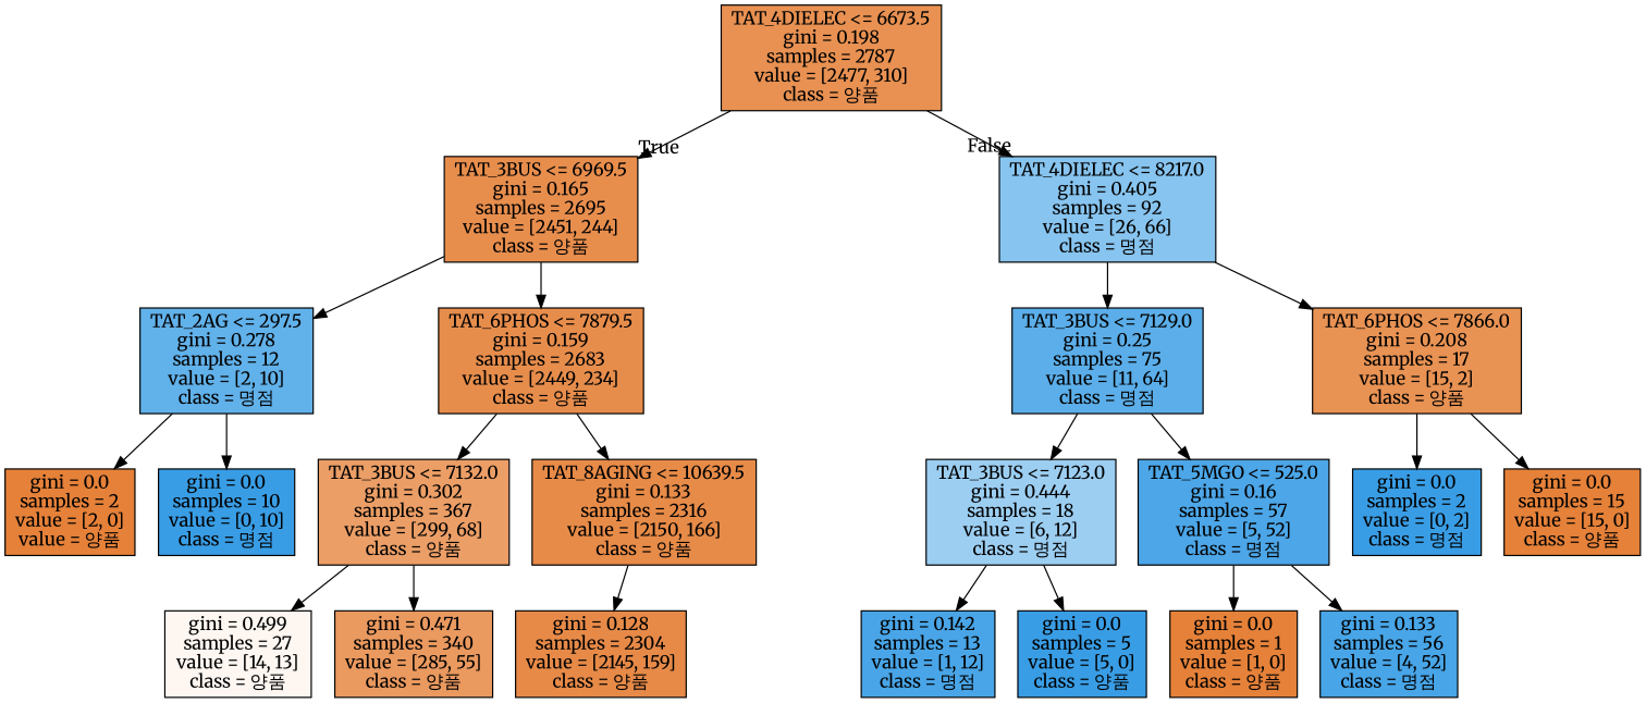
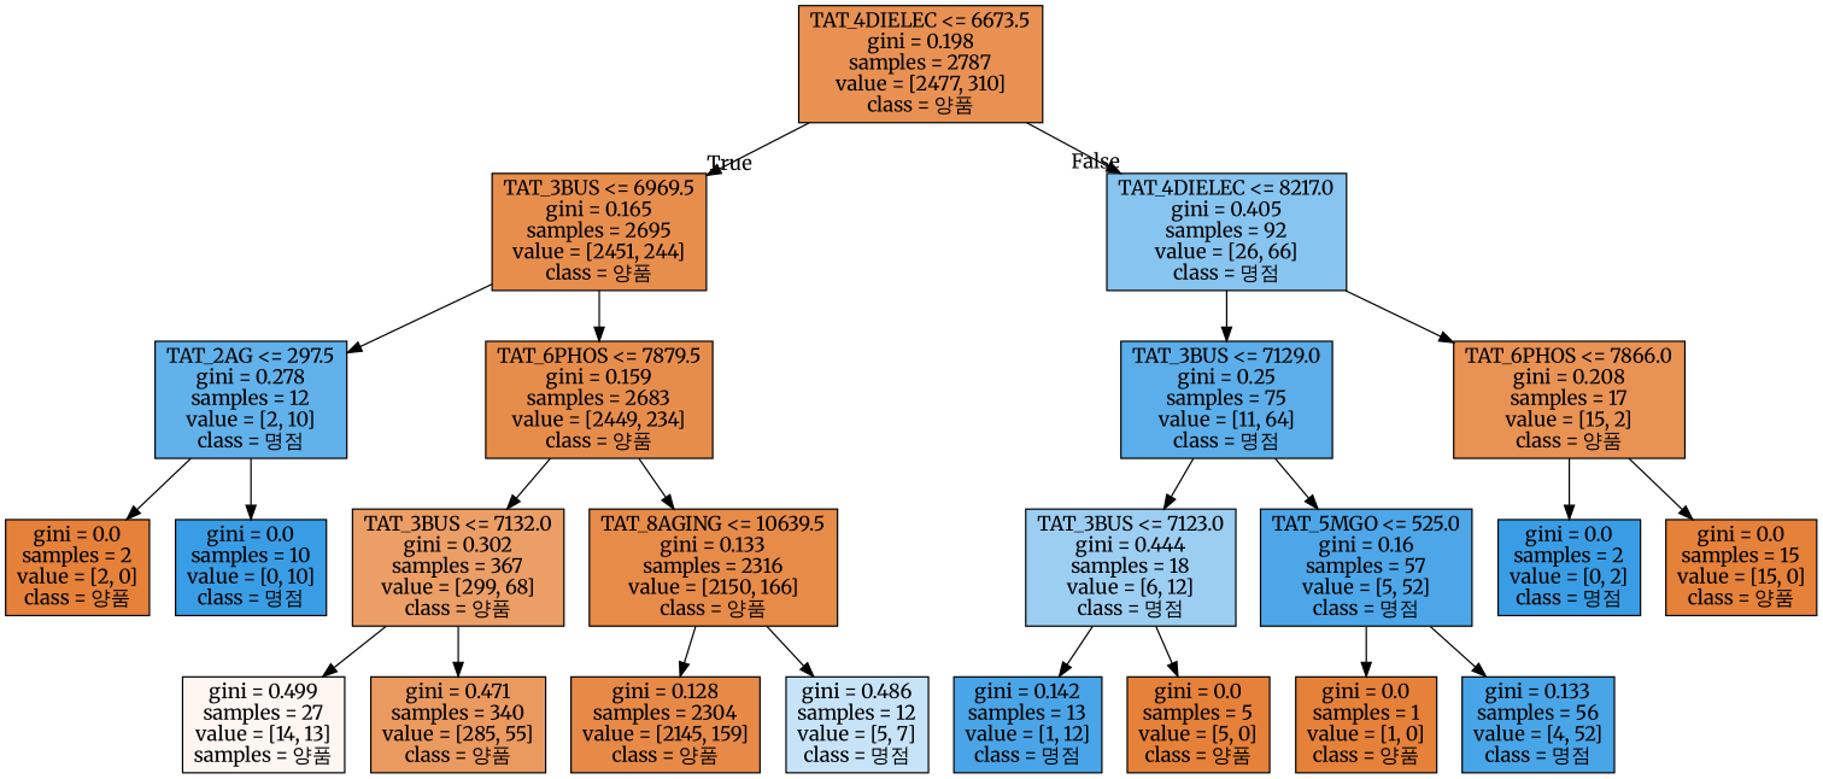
  digraph {
    fontname=Merriweather
    node [color=black fillcolor="#e58139" fontname=Merriweather shape=box style=filled]
    edge [fontname=Merriweather]
    n1 [fillcolor="#e89152" label="TAT_4DIELEC <= 6673.5\ngini = 0.198\nsamples = 2787\nvalue = [2477, 310]\nclass = 양품"]
    n2 [fillcolor="#e88e4d" label="TAT_3BUS <= 6969.5\ngini = 0.165\nsamples = 2695\nvalue = [2451, 244]\nclass = 양품"]
    n3 [fillcolor="#87c4ef" label="TAT_4DIELEC <= 8217.0\ngini = 0.405\nsamples = 92\nvalue = [26, 66]\nclass = 명점"]
    n4 [fillcolor="#61b1ea" label="TAT_2AG <= 297.5\ngini = 0.278\nsamples = 12\nvalue = [2, 10]\nclass = 명점"]
    n5 [fillcolor="#e78d4c" label="TAT_6PHOS <= 7879.5\ngini = 0.159\nsamples = 2683\nvalue = [2449, 234]\nclass = 양품"]
    n6 [fillcolor="#5baee9" label="TAT_3BUS <= 7129.0\ngini = 0.25\nsamples = 75\nvalue = [11, 64]\nclass = 명점"]
    n7 [fillcolor="#e89253" label="TAT_6PHOS <= 7866.0\ngini = 0.208\nsamples = 17\nvalue = [15, 2]\nclass = 양품"]
-   n8 [label="gini = 0.0\nsamples = 2\nvalue = [2, 0]\nvalue = 양품"]
+   n8 [label="gini = 0.0\nsamples = 2\nvalue = [2, 0]\nclass = 양품"]
    n9 [fillcolor="#399de5" label="gini = 0.0\nsamples = 10\nvalue = [0, 10]\nclass = 명점"]
    n10 [fillcolor="#eb9e66" label="TAT_3BUS <= 7132.0\ngini = 0.302\nsamples = 367\nvalue = [299, 68]\nclass = 양품"]
    n11 [fillcolor="#e78b48" label="TAT_8AGING <= 10639.5\ngini = 0.133\nsamples = 2316\nvalue = [2150, 166]\nclass = 양품"]
-   n12 [fillcolor="#fdf6f1" label="gini = 0.499\nsamples = 27\nvalue = [14, 13]\nclass = 양품"]
+   n12 [fillcolor="#fdf6f1" label="gini = 0.499\nsamples = 27\nvalue = [14, 13]\nsamples = 양품"]
    n13 [fillcolor="#ea995f" label="gini = 0.471\nsamples = 340\nvalue = [285, 55]\nclass = 양품"]
    n14 [fillcolor="#e78a48" label="gini = 0.128\nsamples = 2304\nvalue = [2145, 159]\nclass = 양품"]
+   n15 [fillcolor="#c6e3f8" label="gini = 0.486\nsamples = 12\nvalue = [5, 7]\nclass = 명점"]
    n16 [fillcolor="#9ccef2" label="TAT_3BUS <= 7123.0\ngini = 0.444\nsamples = 18\nvalue = [6, 12]\nclass = 명점"]
    n17 [fillcolor="#4ca6e8" label="TAT_5MGO <= 525.0\ngini = 0.16\nsamples = 57\nvalue = [5, 52]\nclass = 명점"]
    n18 [fillcolor="#399de5" label="gini = 0.0\nsamples = 2\nvalue = [0, 2]\nclass = 명점"]
    n19 [label="gini = 0.0\nsamples = 15\nvalue = [15, 0]\nclass = 양품"]
    n20 [fillcolor="#49a5e7" label="gini = 0.142\nsamples = 13\nvalue = [1, 12]\nclass = 명점"]
-   n21 [fillcolor="#399de5" label="gini = 0.0\nsamples = 5\nvalue = [5, 0]\nclass = 양품"]
+   n21 [label="gini = 0.0\nsamples = 5\nvalue = [5, 0]\nclass = 양품"]
    n22 [label="gini = 0.0\nsamples = 1\nvalue = [1, 0]\nclass = 양품"]
    n23 [fillcolor="#48a5e7" label="gini = 0.133\nsamples = 56\nvalue = [4, 52]\nclass = 명점"]
    n1 -> n2 [headlabel=True labelangle=45 labeldistance=2.5]
    n1 -> n3 [headlabel=False labelangle=-45 labeldistance=2.5]
    n2 -> n4
    n2 -> n5
    n3 -> n6
    n3 -> n7
    n4 -> n8
    n4 -> n9
    n5 -> n10
    n5 -> n11
    n6 -> n16
    n6 -> n17
    n7 -> n18
    n7 -> n19
    n10 -> n12
    n10 -> n13
    n11 -> n14
+   n11 -> n15
    n16 -> n20
    n16 -> n21
    n17 -> n22
    n17 -> n23
  }
